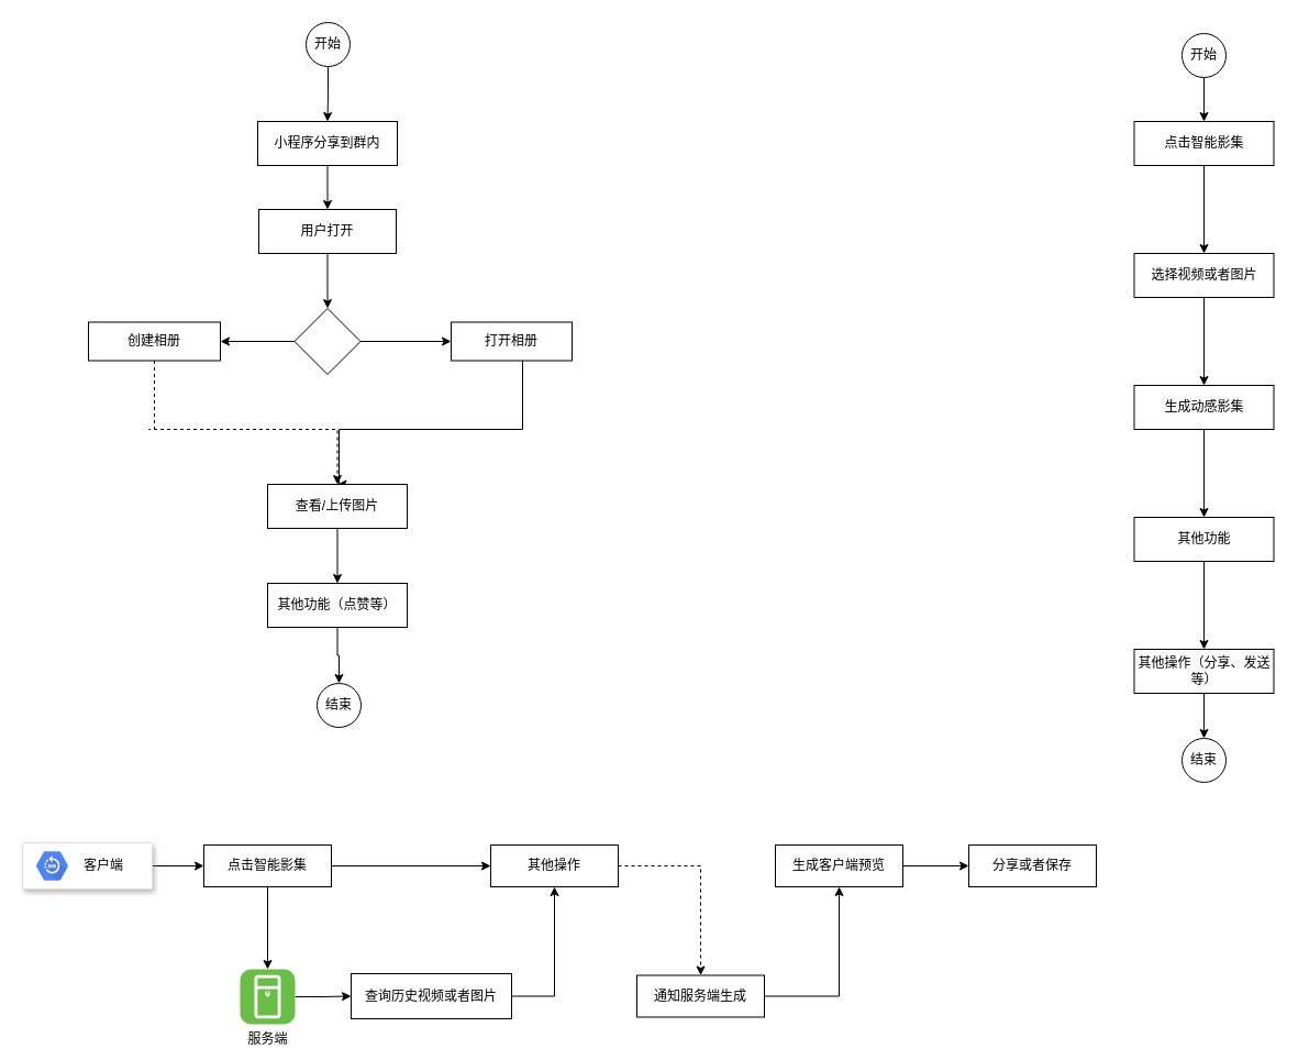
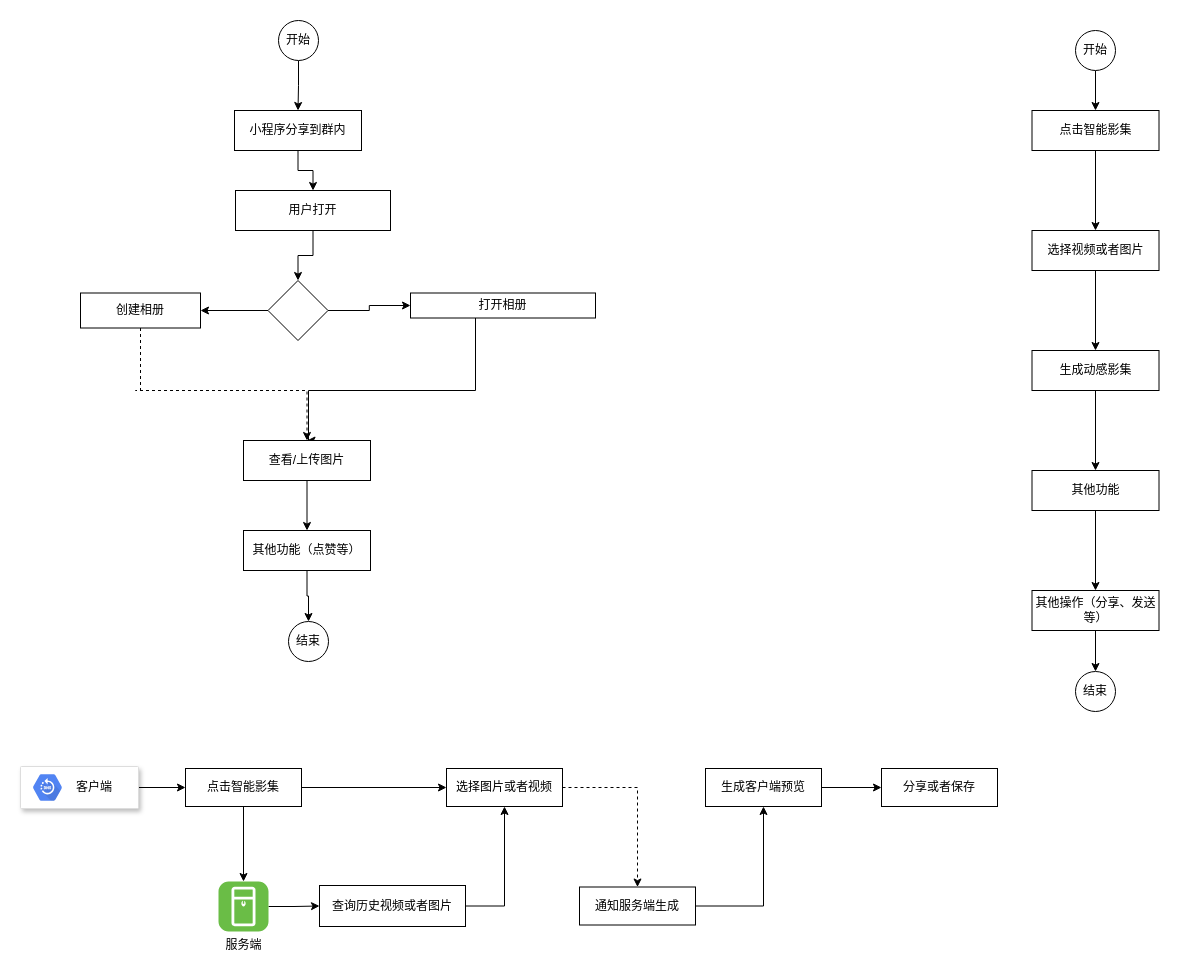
  <mxCell id="0" />
  <mxCell id="1" parent="0" />
  <mxCell id="2" style="edgeStyle=orthogonalEdgeStyle;rounded=0;orthogonalLoop=1;jettySize=auto;html=1;entryX=0.5;entryY=0;entryDx=0;entryDy=0;" edge="1" parent="1" source="3" target="5"><mxGeometry relative="1" as="geometry" /></mxCell>
  <mxCell id="3" value="小程序分享到群内" style="rounded=0;whiteSpace=wrap;html=1;" parent="1" vertex="1"><mxGeometry x="234" y="110" width="127" height="40" as="geometry" /></mxCell>
  <mxCell id="4" style="edgeStyle=orthogonalEdgeStyle;rounded=0;orthogonalLoop=1;jettySize=auto;html=1;entryX=0.5;entryY=0;entryDx=0;entryDy=0;" edge="1" parent="1" source="5" target="10"><mxGeometry relative="1" as="geometry" /></mxCell>
- <mxCell id="5" value="用户打开" style="rounded=0;whiteSpace=wrap;html=1;" vertex="1" parent="1"><mxGeometry x="235" y="190" width="125" height="40" as="geometry" /></mxCell>
+ <mxCell id="5" value="用户打开" style="rounded=0;whiteSpace=wrap;html=1;" vertex="1" parent="1"><mxGeometry x="235" y="190" width="155" height="40" as="geometry" /></mxCell>
  <mxCell id="6" style="edgeStyle=orthogonalEdgeStyle;rounded=0;orthogonalLoop=1;jettySize=auto;html=1;exitX=0.5;exitY=1;exitDx=0;exitDy=0;entryX=0.5;entryY=0;entryDx=0;entryDy=0;dashed=1;" edge="1" parent="1" source="7" target="14"><mxGeometry relative="1" as="geometry"><Array as="points"><mxPoint x="135" y="390" /><mxPoint x="308" y="390" /></Array></mxGeometry></mxCell>
  <mxCell id="7" value="创建相册" style="rounded=0;whiteSpace=wrap;html=1;" vertex="1" parent="1"><mxGeometry x="80" y="292.5" width="120" height="35" as="geometry" /></mxCell>
  <mxCell id="8" style="edgeStyle=orthogonalEdgeStyle;rounded=0;orthogonalLoop=1;jettySize=auto;html=1;entryX=1;entryY=0.5;entryDx=0;entryDy=0;" edge="1" parent="1" source="10" target="7"><mxGeometry relative="1" as="geometry" /></mxCell>
  <mxCell id="9" style="edgeStyle=orthogonalEdgeStyle;rounded=0;orthogonalLoop=1;jettySize=auto;html=1;exitX=1;exitY=0.5;exitDx=0;exitDy=0;" edge="1" parent="1" source="10" target="12"><mxGeometry relative="1" as="geometry" /></mxCell>
  <mxCell id="10" value="" style="rhombus;whiteSpace=wrap;html=1;" vertex="1" parent="1"><mxGeometry x="267.5" y="280" width="60" height="60" as="geometry" /></mxCell>
  <mxCell id="11" style="edgeStyle=orthogonalEdgeStyle;rounded=0;orthogonalLoop=1;jettySize=auto;html=1;entryX=0.5;entryY=0;entryDx=0;entryDy=0;" edge="1" parent="1" source="12" target="14"><mxGeometry relative="1" as="geometry"><mxPoint x="310" y="440" as="targetPoint" /><Array as="points"><mxPoint x="475" y="390" /><mxPoint x="308" y="390" /></Array></mxGeometry></mxCell>
- <mxCell id="12" value="打开相册" style="rounded=0;whiteSpace=wrap;html=1;" vertex="1" parent="1"><mxGeometry x="410" y="292.5" width="110" height="35" as="geometry" /></mxCell>
+ <mxCell id="12" value="打开相册" style="rounded=0;whiteSpace=wrap;html=1;" vertex="1" parent="1"><mxGeometry x="410" y="292.5" width="185" height="25" as="geometry" /></mxCell>
  <mxCell id="13" style="edgeStyle=orthogonalEdgeStyle;rounded=0;orthogonalLoop=1;jettySize=auto;html=1;entryX=0.5;entryY=0;entryDx=0;entryDy=0;" edge="1" parent="1" source="14" target="16"><mxGeometry relative="1" as="geometry" /></mxCell>
  <mxCell id="14" value="查看/上传图片" style="rounded=0;whiteSpace=wrap;html=1;" vertex="1" parent="1"><mxGeometry x="243" y="440" width="127" height="40" as="geometry" /></mxCell>
  <mxCell id="15" style="edgeStyle=orthogonalEdgeStyle;rounded=0;orthogonalLoop=1;jettySize=auto;html=1;exitX=0.5;exitY=1;exitDx=0;exitDy=0;" edge="1" parent="1" source="16" target="19"><mxGeometry relative="1" as="geometry" /></mxCell>
  <mxCell id="16" value="其他功能（点赞等）" style="rounded=0;whiteSpace=wrap;html=1;" vertex="1" parent="1"><mxGeometry x="243" y="530" width="127" height="40" as="geometry" /></mxCell>
  <mxCell id="17" style="edgeStyle=orthogonalEdgeStyle;rounded=0;orthogonalLoop=1;jettySize=auto;html=1;entryX=0.5;entryY=0;entryDx=0;entryDy=0;" edge="1" parent="1" source="18" target="3"><mxGeometry relative="1" as="geometry" /></mxCell>
  <mxCell id="18" value="开始" style="ellipse;whiteSpace=wrap;html=1;aspect=fixed;" vertex="1" parent="1"><mxGeometry x="278" y="20" width="40" height="40" as="geometry" /></mxCell>
  <mxCell id="19" value="结束" style="ellipse;whiteSpace=wrap;html=1;aspect=fixed;" vertex="1" parent="1"><mxGeometry x="288" y="621" width="40" height="40" as="geometry" /></mxCell>
  <mxCell id="20" style="edgeStyle=orthogonalEdgeStyle;rounded=0;orthogonalLoop=1;jettySize=auto;html=1;" edge="1" parent="1" source="21" target="29"><mxGeometry relative="1" as="geometry" /></mxCell>
  <mxCell id="21" value="服务端" style="verticalLabelPosition=bottom;html=1;fillColor=#6ABD46;verticalAlign=top;align=center;points=[[0.06,0.06,0],[0.94,0.06,0],[0.94,0.94,0],[0.06,0.94,0],[0.25,0,0],[0.5,0,0],[0.75,0,0],[1,0.25,0],[1,0.5,0],[1,0.75,0],[0.75,1,0],[0.5,1,0],[0.25,1,0],[0,0.75,0],[0,0.5,0],[0,0.25,0]];pointerEvents=1;shape=mxgraph.cisco_safe.architecture.server;" vertex="1" parent="1"><mxGeometry x="218" y="881" width="50" height="50" as="geometry" /></mxCell>
  <mxCell id="22" style="edgeStyle=orthogonalEdgeStyle;rounded=0;orthogonalLoop=1;jettySize=auto;html=1;" edge="1" parent="1" source="23" target="27"><mxGeometry relative="1" as="geometry" /></mxCell>
  <mxCell id="23" value="" style="strokeColor=#dddddd;fillColor=#ffffff;shadow=1;strokeWidth=1;rounded=1;absoluteArcSize=1;arcSize=2;" vertex="1" parent="1"><mxGeometry x="20" y="766" width="118" height="42" as="geometry" /></mxCell>
  <mxCell id="24" value="&lt;font color=&quot;#000000&quot;&gt;客户端&lt;/font&gt;" style="dashed=0;connectable=0;html=1;fillColor=#5184F3;strokeColor=none;shape=mxgraph.gcp2.hexIcon;prIcon=cloud_dns;part=1;labelPosition=right;verticalLabelPosition=middle;align=left;verticalAlign=middle;spacingLeft=5;fontColor=#999999;fontSize=12;" vertex="1" parent="23"><mxGeometry y="0.5" width="44" height="39" relative="1" as="geometry"><mxPoint x="5" y="-19.5" as="offset" /></mxGeometry></mxCell>
  <mxCell id="25" style="edgeStyle=orthogonalEdgeStyle;rounded=0;orthogonalLoop=1;jettySize=auto;html=1;exitX=0.5;exitY=1;exitDx=0;exitDy=0;entryX=0.5;entryY=0;entryDx=0;entryDy=0;entryPerimeter=0;" edge="1" parent="1" source="27" target="21"><mxGeometry relative="1" as="geometry" /></mxCell>
  <mxCell id="26" style="edgeStyle=orthogonalEdgeStyle;rounded=0;orthogonalLoop=1;jettySize=auto;html=1;exitX=1;exitY=0.5;exitDx=0;exitDy=0;" edge="1" parent="1" source="27" target="31"><mxGeometry relative="1" as="geometry" /></mxCell>
  <mxCell id="27" value="点击智能影集" style="rounded=0;whiteSpace=wrap;html=1;" vertex="1" parent="1"><mxGeometry x="185" y="768" width="116" height="38" as="geometry" /></mxCell>
  <mxCell id="28" style="edgeStyle=orthogonalEdgeStyle;rounded=0;orthogonalLoop=1;jettySize=auto;html=1;exitX=1;exitY=0.5;exitDx=0;exitDy=0;entryX=0.5;entryY=1;entryDx=0;entryDy=0;" edge="1" parent="1" source="29" target="31"><mxGeometry relative="1" as="geometry" /></mxCell>
  <mxCell id="29" value="查询历史视频或者图片" style="rounded=0;whiteSpace=wrap;html=1;" vertex="1" parent="1"><mxGeometry x="319" y="885" width="146" height="41" as="geometry" /></mxCell>
  <mxCell id="30" value="" style="edgeStyle=orthogonalEdgeStyle;rounded=0;orthogonalLoop=1;jettySize=auto;html=1;dashed=1;" edge="1" parent="1" source="31" target="33"><mxGeometry relative="1" as="geometry" /></mxCell>
- <mxCell id="31" value="其他操作" style="rounded=0;whiteSpace=wrap;html=1;" vertex="1" parent="1"><mxGeometry x="446" y="768" width="116" height="38" as="geometry" /></mxCell>
+ <mxCell id="31" value="选择图片或者视频" style="rounded=0;whiteSpace=wrap;html=1;" vertex="1" parent="1"><mxGeometry x="446" y="768" width="116" height="38" as="geometry" /></mxCell>
  <mxCell id="32" value="" style="edgeStyle=orthogonalEdgeStyle;rounded=0;orthogonalLoop=1;jettySize=auto;html=1;" edge="1" parent="1" source="33" target="35"><mxGeometry relative="1" as="geometry" /></mxCell>
  <mxCell id="33" value="通知服务端生成" style="rounded=0;whiteSpace=wrap;html=1;" vertex="1" parent="1"><mxGeometry x="579" y="886.5" width="116" height="38" as="geometry" /></mxCell>
  <mxCell id="34" value="" style="edgeStyle=orthogonalEdgeStyle;rounded=0;orthogonalLoop=1;jettySize=auto;html=1;" edge="1" parent="1" source="35" target="36"><mxGeometry relative="1" as="geometry" /></mxCell>
  <mxCell id="35" value="生成客户端预览" style="rounded=0;whiteSpace=wrap;html=1;" vertex="1" parent="1"><mxGeometry x="705" y="768" width="116" height="38" as="geometry" /></mxCell>
  <mxCell id="36" value="分享或者保存" style="rounded=0;whiteSpace=wrap;html=1;" vertex="1" parent="1"><mxGeometry x="881" y="768" width="116" height="38" as="geometry" /></mxCell>
  <mxCell id="37" value="" style="edgeStyle=orthogonalEdgeStyle;rounded=0;orthogonalLoop=1;jettySize=auto;html=1;" edge="1" parent="1" source="38" target="40"><mxGeometry relative="1" as="geometry" /></mxCell>
  <mxCell id="38" value="开始" style="ellipse;whiteSpace=wrap;html=1;aspect=fixed;" vertex="1" parent="1"><mxGeometry x="1075" y="30" width="40" height="40" as="geometry" /></mxCell>
  <mxCell id="39" value="" style="edgeStyle=orthogonalEdgeStyle;rounded=0;orthogonalLoop=1;jettySize=auto;html=1;" edge="1" parent="1" source="40" target="42"><mxGeometry relative="1" as="geometry" /></mxCell>
  <mxCell id="40" value="点击智能影集" style="rounded=0;whiteSpace=wrap;html=1;" vertex="1" parent="1"><mxGeometry x="1031.5" y="110" width="127" height="40" as="geometry" /></mxCell>
  <mxCell id="41" value="" style="edgeStyle=orthogonalEdgeStyle;rounded=0;orthogonalLoop=1;jettySize=auto;html=1;" edge="1" parent="1" source="42" target="44"><mxGeometry relative="1" as="geometry" /></mxCell>
  <mxCell id="42" value="选择视频或者图片" style="rounded=0;whiteSpace=wrap;html=1;" vertex="1" parent="1"><mxGeometry x="1031.5" y="230" width="127" height="40" as="geometry" /></mxCell>
  <mxCell id="43" value="" style="edgeStyle=orthogonalEdgeStyle;rounded=0;orthogonalLoop=1;jettySize=auto;html=1;" edge="1" parent="1" source="44" target="46"><mxGeometry relative="1" as="geometry" /></mxCell>
  <mxCell id="44" value="生成动感影集" style="rounded=0;whiteSpace=wrap;html=1;" vertex="1" parent="1"><mxGeometry x="1031.5" y="350" width="127" height="40" as="geometry" /></mxCell>
  <mxCell id="45" value="" style="edgeStyle=orthogonalEdgeStyle;rounded=0;orthogonalLoop=1;jettySize=auto;html=1;" edge="1" parent="1" source="46" target="48"><mxGeometry relative="1" as="geometry" /></mxCell>
  <mxCell id="46" value="其他功能" style="rounded=0;whiteSpace=wrap;html=1;" vertex="1" parent="1"><mxGeometry x="1031.5" y="470" width="127" height="40" as="geometry" /></mxCell>
  <mxCell id="47" value="" style="edgeStyle=orthogonalEdgeStyle;rounded=0;orthogonalLoop=1;jettySize=auto;html=1;" edge="1" parent="1" source="48" target="49"><mxGeometry relative="1" as="geometry" /></mxCell>
  <mxCell id="48" value="其他操作（分享、发送等）" style="rounded=0;whiteSpace=wrap;html=1;" vertex="1" parent="1"><mxGeometry x="1031.5" y="590" width="127" height="40" as="geometry" /></mxCell>
  <mxCell id="49" value="结束" style="ellipse;whiteSpace=wrap;html=1;aspect=fixed;" vertex="1" parent="1"><mxGeometry x="1075" y="671" width="40" height="40" as="geometry" /></mxCell>
